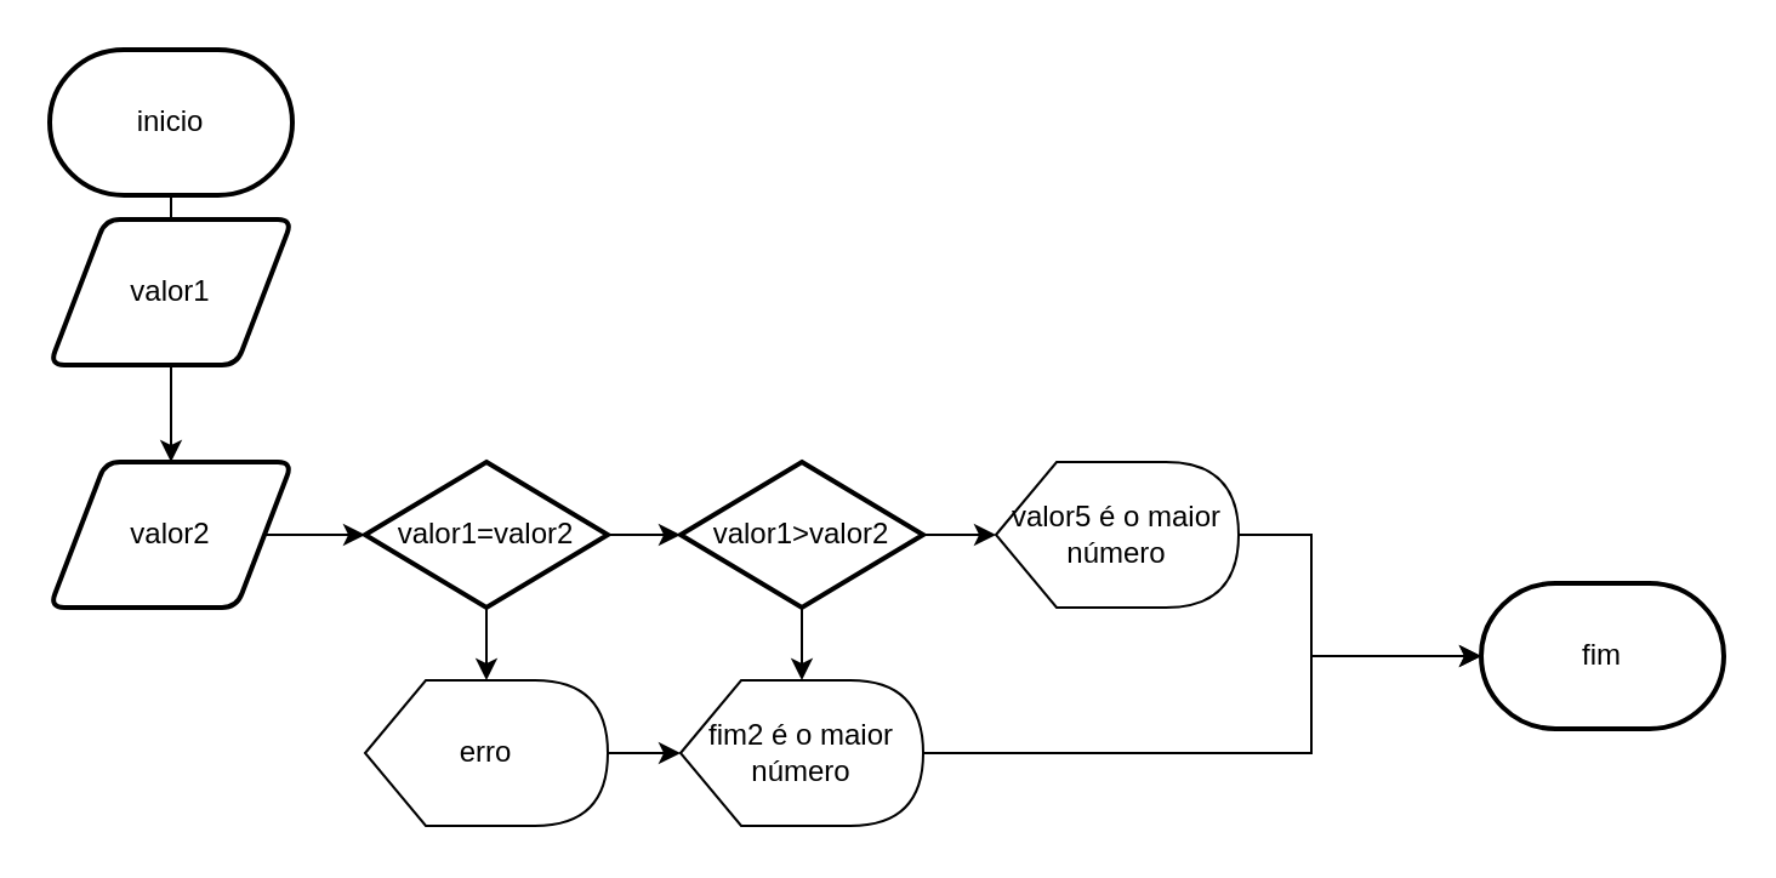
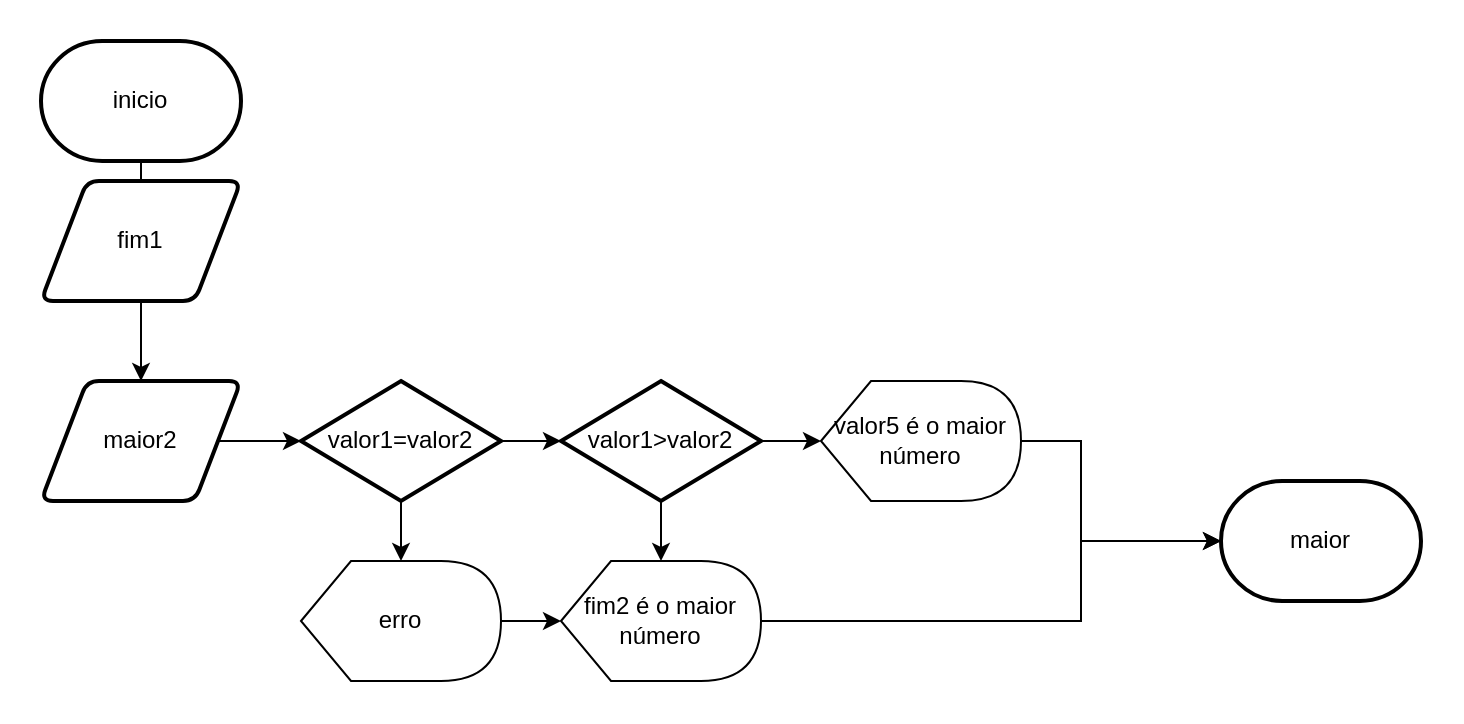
  <mxCell id="0" />
  <mxCell id="1" parent="0" />
  <mxCell id="2" style="edgeStyle=orthogonalEdgeStyle;rounded=0;orthogonalLoop=1;jettySize=auto;html=1;" edge="1" parent="1" source="3"><mxGeometry relative="1" as="geometry"><mxPoint x="70" y="90" as="targetPoint" /></mxGeometry></mxCell>
  <mxCell id="3" value="inicio" style="strokeWidth=2;html=1;shape=mxgraph.flowchart.terminator;whiteSpace=wrap;" vertex="1" parent="1"><mxGeometry x="20" y="20" width="100" height="60" as="geometry" /></mxCell>
  <mxCell id="4" style="edgeStyle=orthogonalEdgeStyle;rounded=0;orthogonalLoop=1;jettySize=auto;html=1;" edge="1" parent="1" source="5"><mxGeometry relative="1" as="geometry"><mxPoint x="70" y="190" as="targetPoint" /></mxGeometry></mxCell>
- <mxCell id="5" value="valor1" style="shape=parallelogram;html=1;strokeWidth=2;perimeter=parallelogramPerimeter;whiteSpace=wrap;rounded=1;arcSize=12;size=0.23;" vertex="1" parent="1"><mxGeometry x="20" y="90" width="100" height="60" as="geometry" /></mxCell>
+ <mxCell id="5" value="fim1" style="shape=parallelogram;html=1;strokeWidth=2;perimeter=parallelogramPerimeter;whiteSpace=wrap;rounded=1;arcSize=12;size=0.23;" vertex="1" parent="1"><mxGeometry x="20" y="90" width="100" height="60" as="geometry" /></mxCell>
  <mxCell id="6" style="edgeStyle=orthogonalEdgeStyle;rounded=0;orthogonalLoop=1;jettySize=auto;html=1;" edge="1" parent="1" source="7"><mxGeometry relative="1" as="geometry"><mxPoint x="150" y="220" as="targetPoint" /></mxGeometry></mxCell>
- <mxCell id="7" value="valor2" style="shape=parallelogram;html=1;strokeWidth=2;perimeter=parallelogramPerimeter;whiteSpace=wrap;rounded=1;arcSize=12;size=0.23;" vertex="1" parent="1"><mxGeometry x="20" y="190" width="100" height="60" as="geometry" /></mxCell>
+ <mxCell id="7" value="maior2" style="shape=parallelogram;html=1;strokeWidth=2;perimeter=parallelogramPerimeter;whiteSpace=wrap;rounded=1;arcSize=12;size=0.23;" vertex="1" parent="1"><mxGeometry x="20" y="190" width="100" height="60" as="geometry" /></mxCell>
  <mxCell id="8" style="edgeStyle=orthogonalEdgeStyle;rounded=0;orthogonalLoop=1;jettySize=auto;html=1;" edge="1" parent="1" source="10"><mxGeometry relative="1" as="geometry"><mxPoint x="280" y="220" as="targetPoint" /></mxGeometry></mxCell>
  <mxCell id="9" style="edgeStyle=orthogonalEdgeStyle;rounded=0;orthogonalLoop=1;jettySize=auto;html=1;" edge="1" parent="1" source="10"><mxGeometry relative="1" as="geometry"><mxPoint x="200" y="280" as="targetPoint" /></mxGeometry></mxCell>
  <mxCell id="10" value="valor1=valor2" style="strokeWidth=2;html=1;shape=mxgraph.flowchart.decision;whiteSpace=wrap;" vertex="1" parent="1"><mxGeometry x="150" y="190" width="100" height="60" as="geometry" /></mxCell>
  <mxCell id="11" style="edgeStyle=orthogonalEdgeStyle;rounded=0;orthogonalLoop=1;jettySize=auto;html=1;" edge="1" parent="1" source="13"><mxGeometry relative="1" as="geometry"><mxPoint x="330" y="280" as="targetPoint" /></mxGeometry></mxCell>
  <mxCell id="12" style="edgeStyle=orthogonalEdgeStyle;rounded=0;orthogonalLoop=1;jettySize=auto;html=1;" edge="1" parent="1" source="13"><mxGeometry relative="1" as="geometry"><mxPoint x="410" y="220" as="targetPoint" /></mxGeometry></mxCell>
  <mxCell id="13" value="valor1&amp;gt;valor2" style="strokeWidth=2;html=1;shape=mxgraph.flowchart.decision;whiteSpace=wrap;" vertex="1" parent="1"><mxGeometry x="280" y="190" width="100" height="60" as="geometry" /></mxCell>
  <mxCell id="14" style="edgeStyle=orthogonalEdgeStyle;rounded=0;orthogonalLoop=1;jettySize=auto;html=1;" edge="1" parent="1" source="15"><mxGeometry relative="1" as="geometry"><mxPoint x="280" y="310" as="targetPoint" /></mxGeometry></mxCell>
  <mxCell id="15" value="erro" style="shape=display;whiteSpace=wrap;html=1;" vertex="1" parent="1"><mxGeometry x="150" y="280" width="100" height="60" as="geometry" /></mxCell>
  <mxCell id="16" style="edgeStyle=orthogonalEdgeStyle;rounded=0;orthogonalLoop=1;jettySize=auto;html=1;" edge="1" parent="1" source="17"><mxGeometry relative="1" as="geometry"><mxPoint x="610" y="270" as="targetPoint" /><Array as="points"><mxPoint x="540" y="310" /><mxPoint x="540" y="270" /><mxPoint x="600" y="270" /></Array></mxGeometry></mxCell>
  <mxCell id="17" value="fim2 é o maior número" style="shape=display;whiteSpace=wrap;html=1;" vertex="1" parent="1"><mxGeometry x="280" y="280" width="100" height="60" as="geometry" /></mxCell>
  <mxCell id="18" style="edgeStyle=orthogonalEdgeStyle;rounded=0;orthogonalLoop=1;jettySize=auto;html=1;" edge="1" parent="1" source="19"><mxGeometry relative="1" as="geometry"><mxPoint x="610" y="270" as="targetPoint" /><Array as="points"><mxPoint x="540" y="220" /><mxPoint x="540" y="270" /></Array></mxGeometry></mxCell>
  <mxCell id="19" value="valor5 é o maior número" style="shape=display;whiteSpace=wrap;html=1;" vertex="1" parent="1"><mxGeometry x="410" y="190" width="100" height="60" as="geometry" /></mxCell>
- <mxCell id="20" value="fim" style="strokeWidth=2;html=1;shape=mxgraph.flowchart.terminator;whiteSpace=wrap;" vertex="1" parent="1"><mxGeometry x="610" y="240" width="100" height="60" as="geometry" /></mxCell>
+ <mxCell id="20" value="maior" style="strokeWidth=2;html=1;shape=mxgraph.flowchart.terminator;whiteSpace=wrap;" vertex="1" parent="1"><mxGeometry x="610" y="240" width="100" height="60" as="geometry" /></mxCell>
